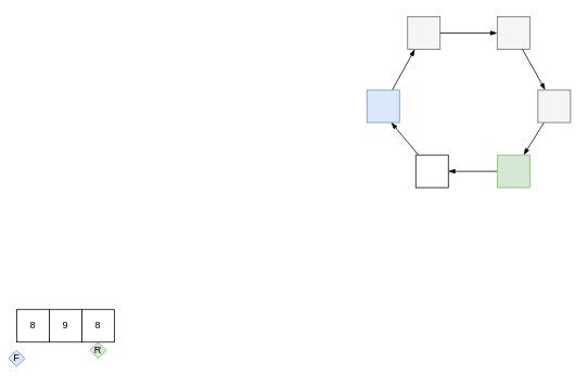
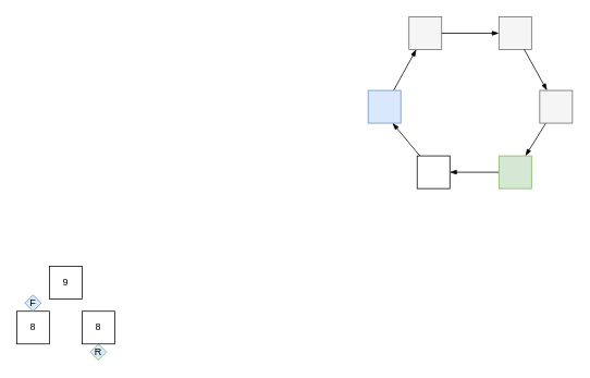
  <mxCell id="0" />
  <mxCell id="1" parent="0" />
  <mxCell id="2" value="" style="rounded=0;orthogonalLoop=1;jettySize=auto;html=1;endArrow=blockThin;endFill=1;" edge="1" parent="1" source="10" target="5"><mxGeometry relative="1" as="geometry" /></mxCell>
  <mxCell id="3" value="" style="rounded=0;whiteSpace=wrap;html=1;fillColor=#f5f5f5;strokeColor=#666666;fontColor=#333333;" parent="1" vertex="1"><mxGeometry x="500" y="20" width="40" height="40" as="geometry" /></mxCell>
  <mxCell id="4" value="" style="edgeStyle=none;rounded=0;orthogonalLoop=1;jettySize=auto;html=1;endArrow=blockThin;endFill=1;" edge="1" parent="1" source="5" target="7"><mxGeometry relative="1" as="geometry" /></mxCell>
  <mxCell id="5" value="" style="rounded=0;whiteSpace=wrap;html=1;fillColor=#d5e8d4;strokeColor=#82b366;" parent="1" vertex="1"><mxGeometry x="610" y="190" width="40" height="40" as="geometry" /></mxCell>
  <mxCell id="6" style="edgeStyle=none;rounded=0;orthogonalLoop=1;jettySize=auto;html=1;endArrow=blockThin;endFill=1;" edge="1" parent="1" source="12" target="3"><mxGeometry relative="1" as="geometry" /></mxCell>
  <mxCell id="7" value="" style="rounded=0;whiteSpace=wrap;html=1;" parent="1" vertex="1"><mxGeometry x="510" y="190" width="40" height="40" as="geometry" /></mxCell>
  <mxCell id="8" value="" style="rounded=0;whiteSpace=wrap;html=1;fillColor=#f5f5f5;strokeColor=#666666;fontColor=#333333;" parent="1" vertex="1"><mxGeometry x="610" y="20" width="40" height="40" as="geometry" /></mxCell>
  <mxCell id="9" value="" style="rounded=0;orthogonalLoop=1;jettySize=auto;html=1;endArrow=blockThin;endFill=1;" edge="1" parent="1" source="3" target="8"><mxGeometry relative="1" as="geometry"><mxPoint x="500" y="32.5" as="sourcePoint" /><mxPoint x="620" y="47.5" as="targetPoint" /></mxGeometry></mxCell>
  <mxCell id="10" value="" style="rounded=0;whiteSpace=wrap;html=1;fillColor=#f5f5f5;strokeColor=#666666;fontColor=#333333;" vertex="1" parent="1"><mxGeometry x="660" y="110" width="40" height="40" as="geometry" /></mxCell>
  <mxCell id="11" value="" style="rounded=0;orthogonalLoop=1;jettySize=auto;html=1;endArrow=blockThin;endFill=1;" edge="1" parent="1" source="8" target="10"><mxGeometry relative="1" as="geometry"><mxPoint x="616.25" y="50" as="sourcePoint" /><mxPoint x="653.75" y="170" as="targetPoint" /></mxGeometry></mxCell>
  <mxCell id="12" value="" style="rounded=0;whiteSpace=wrap;html=1;fillColor=#dae8fc;strokeColor=#6c8ebf;" vertex="1" parent="1"><mxGeometry x="450" y="110" width="40" height="40" as="geometry" /></mxCell>
  <mxCell id="13" style="edgeStyle=none;rounded=0;orthogonalLoop=1;jettySize=auto;html=1;entryX=0.75;entryY=1;entryDx=0;entryDy=0;endArrow=blockThin;endFill=1;" edge="1" parent="1" source="7" target="12"><mxGeometry relative="1" as="geometry"><mxPoint x="517.143" y="170" as="sourcePoint" /><mxPoint x="500" y="50" as="targetPoint" /></mxGeometry></mxCell>
  <mxCell id="14" value="8" style="rounded=0;whiteSpace=wrap;html=1;" vertex="1" parent="1"><mxGeometry x="20" y="380" width="40" height="40" as="geometry" /></mxCell>
- <mxCell id="15" value="9" style="rounded=0;whiteSpace=wrap;html=1;" vertex="1" parent="1"><mxGeometry x="60" y="380" width="40" height="40" as="geometry" /></mxCell>
- <mxCell id="16" value="F" style="rhombus;whiteSpace=wrap;html=1;fillColor=#dae8fc;strokeColor=#6c8ebf;" vertex="1" parent="1"><mxGeometry x="10" y="430" width="20" height="20" as="geometry" /></mxCell>
- <mxCell id="17" value="R" style="rhombus;whiteSpace=wrap;html=1;fillColor=#d5e8d4;strokeColor=#82b366;" vertex="1" parent="1"><mxGeometry x="110" y="420" width="20" height="20" as="geometry" /></mxCell>
+ <mxCell id="15" value="9" style="rounded=0;whiteSpace=wrap;html=1;" vertex="1" parent="1"><mxGeometry x="60" y="325" width="40" height="40" as="geometry" /></mxCell>
+ <mxCell id="16" value="F" style="rhombus;whiteSpace=wrap;html=1;fillColor=#dae8fc;strokeColor=#6c8ebf;" vertex="1" parent="1"><mxGeometry x="30" y="360" width="20" height="20" as="geometry" /></mxCell>
+ <mxCell id="17" value="R" style="rhombus;whiteSpace=wrap;html=1;fillColor=#dae8fc;strokeColor=#82b366;" vertex="1" parent="1"><mxGeometry x="110" y="420" width="20" height="20" as="geometry" /></mxCell>
  <mxCell id="18" value="8" style="rounded=0;whiteSpace=wrap;html=1;" vertex="1" parent="1"><mxGeometry x="100" y="380" width="40" height="40" as="geometry" /></mxCell>
